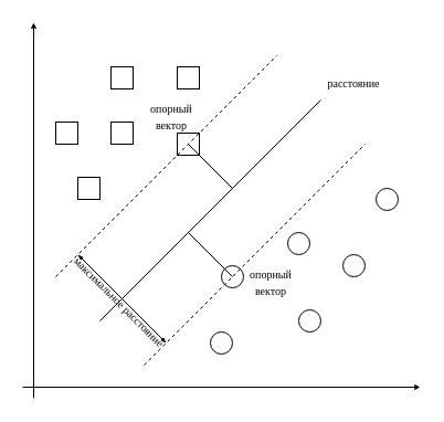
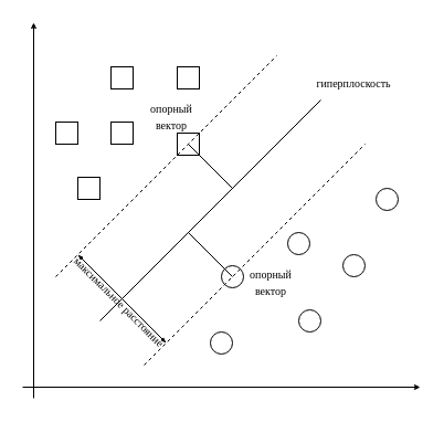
  <mxCell id="0" />
  <mxCell id="1" parent="0" />
  <mxCell id="2" value="" style="endArrow=none;html=1;rounded=0;" edge="1" parent="1"><mxGeometry width="50" height="50" relative="1" as="geometry"><mxPoint x="90" y="290" as="sourcePoint" /><mxPoint x="290" y="90" as="targetPoint" /></mxGeometry></mxCell>
  <mxCell id="3" value="" style="endArrow=none;dashed=1;html=1;rounded=0;" edge="1" parent="1"><mxGeometry width="50" height="50" relative="1" as="geometry"><mxPoint x="130" y="330" as="sourcePoint" /><mxPoint x="330" y="130" as="targetPoint" /></mxGeometry></mxCell>
  <mxCell id="4" value="" style="whiteSpace=wrap;html=1;aspect=fixed;fillColor=none;" vertex="1" parent="1"><mxGeometry x="160" y="120" width="20" height="20" as="geometry" /></mxCell>
  <mxCell id="5" value="" style="endArrow=none;dashed=1;html=1;rounded=0;" edge="1" parent="1"><mxGeometry width="50" height="50" relative="1" as="geometry"><mxPoint x="50" y="250" as="sourcePoint" /><mxPoint x="250" y="50" as="targetPoint" /></mxGeometry></mxCell>
  <mxCell id="6" value="" style="ellipse;whiteSpace=wrap;html=1;aspect=fixed;fillColor=none;" vertex="1" parent="1"><mxGeometry x="200" y="240" width="20" height="20" as="geometry" /></mxCell>
  <mxCell id="7" value="" style="ellipse;whiteSpace=wrap;html=1;aspect=fixed;fillColor=none;" vertex="1" parent="1"><mxGeometry x="340" y="170" width="20" height="20" as="geometry" /></mxCell>
  <mxCell id="8" value="" style="ellipse;whiteSpace=wrap;html=1;aspect=fixed;fillColor=none;" vertex="1" parent="1"><mxGeometry x="310" y="230" width="20" height="20" as="geometry" /></mxCell>
  <mxCell id="9" value="" style="ellipse;whiteSpace=wrap;html=1;aspect=fixed;fillColor=none;" vertex="1" parent="1"><mxGeometry x="270" y="280" width="20" height="20" as="geometry" /></mxCell>
  <mxCell id="10" value="" style="ellipse;whiteSpace=wrap;html=1;aspect=fixed;fillColor=none;" vertex="1" parent="1"><mxGeometry x="190" y="300" width="20" height="20" as="geometry" /></mxCell>
  <mxCell id="11" value="" style="ellipse;whiteSpace=wrap;html=1;aspect=fixed;fillColor=none;" vertex="1" parent="1"><mxGeometry x="260" y="210" width="20" height="20" as="geometry" /></mxCell>
  <mxCell id="12" value="" style="whiteSpace=wrap;html=1;aspect=fixed;fillColor=none;" vertex="1" parent="1"><mxGeometry x="100" y="110" width="20" height="20" as="geometry" /></mxCell>
  <mxCell id="13" value="" style="whiteSpace=wrap;html=1;aspect=fixed;fillColor=none;" vertex="1" parent="1"><mxGeometry x="100" y="60" width="20" height="20" as="geometry" /></mxCell>
  <mxCell id="14" value="" style="whiteSpace=wrap;html=1;aspect=fixed;fillColor=none;" vertex="1" parent="1"><mxGeometry x="70" y="160" width="20" height="20" as="geometry" /></mxCell>
  <mxCell id="15" value="" style="whiteSpace=wrap;html=1;aspect=fixed;fillColor=none;" vertex="1" parent="1"><mxGeometry x="160" y="60" width="20" height="20" as="geometry" /></mxCell>
  <mxCell id="16" value="" style="whiteSpace=wrap;html=1;aspect=fixed;fillColor=none;" vertex="1" parent="1"><mxGeometry x="50" y="110" width="20" height="20" as="geometry" /></mxCell>
- <mxCell id="17" value="&lt;font style=&quot;font-size: 10px&quot;&gt;расстояние&lt;/font&gt;" style="text;html=1;strokeColor=none;fillColor=none;align=center;verticalAlign=middle;whiteSpace=wrap;rounded=0;fontFamily=Times New Roman;" vertex="1" parent="1"><mxGeometry x="280" y="60" width="80" height="30" as="geometry" /></mxCell>
+ <mxCell id="17" value="&lt;font style=&quot;font-size: 10px&quot;&gt;гиперплоскость&lt;/font&gt;" style="text;html=1;strokeColor=none;fillColor=none;align=center;verticalAlign=middle;whiteSpace=wrap;rounded=0;fontFamily=Times New Roman;" vertex="1" parent="1"><mxGeometry x="280" y="60" width="80" height="30" as="geometry" /></mxCell>
  <mxCell id="18" value="" style="endArrow=none;html=1;rounded=0;fontFamily=Times New Roman;" edge="1" parent="1"><mxGeometry width="50" height="50" relative="1" as="geometry"><mxPoint x="210" y="170" as="sourcePoint" /><mxPoint x="170" y="130" as="targetPoint" /></mxGeometry></mxCell>
  <mxCell id="19" value="" style="endArrow=none;html=1;rounded=0;fontFamily=Times New Roman;" edge="1" parent="1"><mxGeometry width="50" height="50" relative="1" as="geometry"><mxPoint x="210" y="250" as="sourcePoint" /><mxPoint x="170" y="210" as="targetPoint" /></mxGeometry></mxCell>
  <mxCell id="20" value="&lt;font style=&quot;font-size: 10px&quot;&gt;опорный&lt;br&gt;вектор&lt;/font&gt;" style="text;html=1;strokeColor=none;fillColor=none;align=center;verticalAlign=middle;whiteSpace=wrap;rounded=0;fontFamily=Times New Roman;" vertex="1" parent="1"><mxGeometry x="220" y="240" width="50" height="30" as="geometry" /></mxCell>
  <mxCell id="21" value="&lt;font style=&quot;font-size: 10px&quot;&gt;опорный&lt;br&gt;вектор&lt;/font&gt;" style="text;html=1;strokeColor=none;fillColor=none;align=center;verticalAlign=middle;whiteSpace=wrap;rounded=0;fontFamily=Times New Roman;" vertex="1" parent="1"><mxGeometry x="130" y="90" width="50" height="30" as="geometry" /></mxCell>
  <mxCell id="22" value="" style="endArrow=classicThin;startArrow=classicThin;html=1;rounded=0;fontFamily=Times New Roman;endFill=1;startFill=1;endSize=3;startSize=3;" edge="1" parent="1"><mxGeometry width="50" height="50" relative="1" as="geometry"><mxPoint x="150" y="310" as="sourcePoint" /><mxPoint x="70" y="230" as="targetPoint" /></mxGeometry></mxCell>
  <mxCell id="23" value="&lt;font style=&quot;font-size: 10px&quot;&gt;максимальное расстояние&lt;/font&gt;" style="text;html=1;strokeColor=none;fillColor=none;align=center;verticalAlign=middle;whiteSpace=wrap;rounded=0;fontFamily=Times New Roman;rotation=45;" vertex="1" parent="1"><mxGeometry x="38.86" y="258" width="138.28" height="30" as="geometry" /></mxCell>
  <mxCell id="24" value="" style="endArrow=classic;html=1;rounded=0;fontFamily=Times New Roman;fontSize=10;startSize=3;endSize=3;" edge="1" parent="1"><mxGeometry width="50" height="50" relative="1" as="geometry"><mxPoint x="30" y="360" as="sourcePoint" /><mxPoint x="30" y="20" as="targetPoint" /></mxGeometry></mxCell>
  <mxCell id="25" value="" style="endArrow=classic;html=1;rounded=0;fontFamily=Times New Roman;fontSize=10;startSize=3;endSize=3;" edge="1" parent="1"><mxGeometry width="50" height="50" relative="1" as="geometry"><mxPoint x="20" y="350" as="sourcePoint" /><mxPoint x="380" y="350" as="targetPoint" /></mxGeometry></mxCell>
